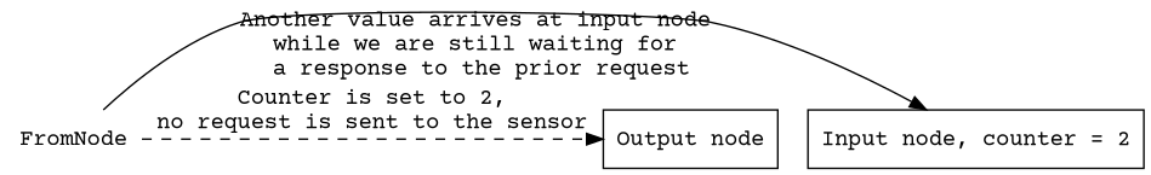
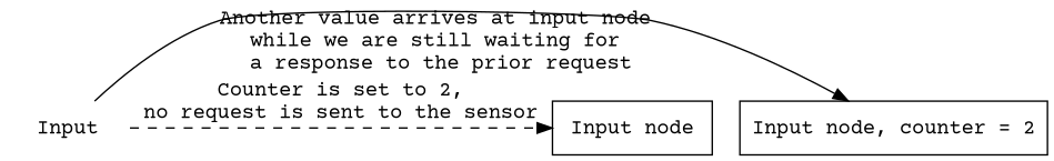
  digraph {
    fontname="Courier Prime"
    node [fontname="Courier Prime" shape=rectangle]
    edge [color=black fontname="Courier Prime"]
-   FromNode [color=white]
+   FromNode [color=white label=Input]
    n2 [label="Input node, counter = 2"]
-   n3 [label="Output node"]
+   n3 [label="Input node"]
    subgraph sub_1 {
      rank=same
      FromNode
      n2
      n3
    }
    FromNode -> n2 [label="Another value arrives at input node\nwhile we are still waiting for\n a response to the prior request"]
    FromNode -> n3 [label="Counter is set to 2,\nno request is sent to the sensor" style=dashed]
  }
